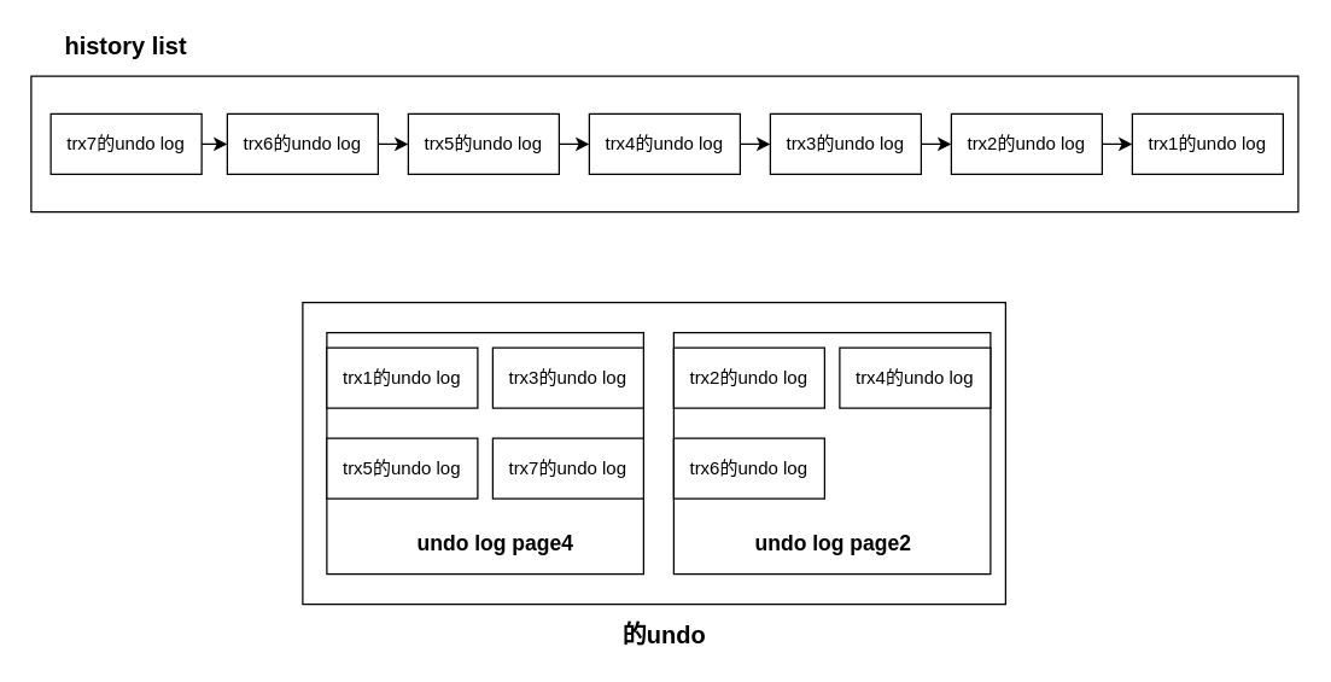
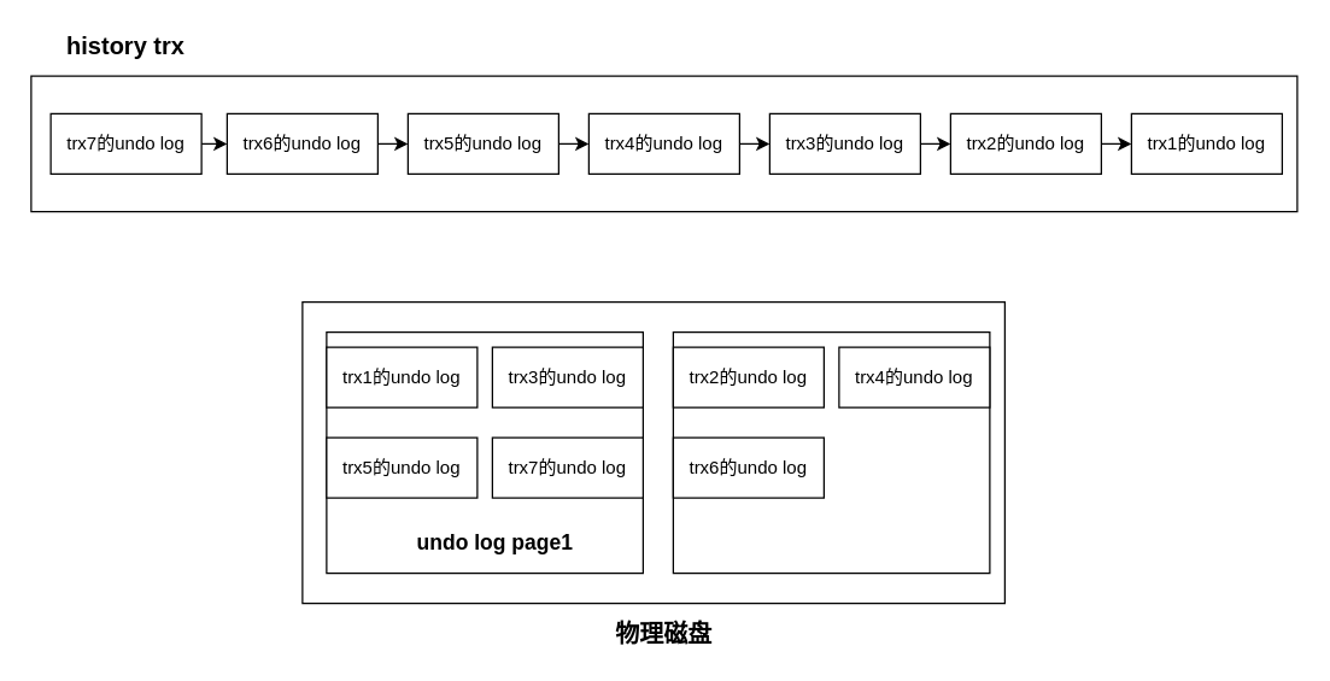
  <mxCell id="0" />
  <mxCell id="1" parent="0" />
  <mxCell id="2" value="" style="rounded=0;whiteSpace=wrap;html=1;" vertex="1" parent="1"><mxGeometry x="200" y="200" width="466" height="200" as="geometry" /></mxCell>
- <mxCell id="3" value="&lt;b&gt;&lt;font style=&quot;font-size: 16px&quot;&gt;的undo&lt;/font&gt;&lt;/b&gt;" style="text;html=1;strokeColor=none;fillColor=none;align=center;verticalAlign=middle;whiteSpace=wrap;rounded=0;" vertex="1" parent="1"><mxGeometry x="397" y="410" width="86" height="20" as="geometry" /></mxCell>
+ <mxCell id="3" value="&lt;b&gt;&lt;font style=&quot;font-size: 16px&quot;&gt;物理磁盘&lt;/font&gt;&lt;/b&gt;" style="text;html=1;strokeColor=none;fillColor=none;align=center;verticalAlign=middle;whiteSpace=wrap;rounded=0;" vertex="1" parent="1"><mxGeometry x="397" y="410" width="86" height="20" as="geometry" /></mxCell>
  <mxCell id="4" value="" style="rounded=0;whiteSpace=wrap;html=1;" vertex="1" parent="1"><mxGeometry x="216" y="220" width="210" height="160" as="geometry" /></mxCell>
  <mxCell id="5" value="" style="rounded=0;whiteSpace=wrap;html=1;" vertex="1" parent="1"><mxGeometry x="446" y="220" width="210" height="160" as="geometry" /></mxCell>
  <mxCell id="6" value="trx1的undo log" style="rounded=0;whiteSpace=wrap;html=1;" vertex="1" parent="1"><mxGeometry x="216" y="230" width="100" height="40" as="geometry" /></mxCell>
  <mxCell id="7" value="trx3的undo log" style="rounded=0;whiteSpace=wrap;html=1;" vertex="1" parent="1"><mxGeometry x="326" y="230" width="100" height="40" as="geometry" /></mxCell>
  <mxCell id="8" value="trx5的undo log" style="rounded=0;whiteSpace=wrap;html=1;" vertex="1" parent="1"><mxGeometry x="216" y="290" width="100" height="40" as="geometry" /></mxCell>
  <mxCell id="9" value="trx7的undo log" style="rounded=0;whiteSpace=wrap;html=1;" vertex="1" parent="1"><mxGeometry x="326" y="290" width="100" height="40" as="geometry" /></mxCell>
- <mxCell id="10" value="&lt;b&gt;&lt;font style=&quot;font-size: 14px&quot;&gt;undo log page4&lt;/font&gt;&lt;/b&gt;" style="text;html=1;strokeColor=none;fillColor=none;align=center;verticalAlign=middle;whiteSpace=wrap;rounded=0;" vertex="1" parent="1"><mxGeometry x="259" y="350" width="138" height="20" as="geometry" /></mxCell>
- <mxCell id="11" value="&lt;b&gt;&lt;font style=&quot;font-size: 14px&quot;&gt;undo log page2&lt;/font&gt;&lt;/b&gt;" style="text;html=1;strokeColor=none;fillColor=none;align=center;verticalAlign=middle;whiteSpace=wrap;rounded=0;" vertex="1" parent="1"><mxGeometry x="483" y="350" width="138" height="20" as="geometry" /></mxCell>
+ <mxCell id="10" value="&lt;b&gt;&lt;font style=&quot;font-size: 14px&quot;&gt;undo log page1&lt;/font&gt;&lt;/b&gt;" style="text;html=1;strokeColor=none;fillColor=none;align=center;verticalAlign=middle;whiteSpace=wrap;rounded=0;" vertex="1" parent="1"><mxGeometry x="259" y="350" width="138" height="20" as="geometry" /></mxCell>
  <mxCell id="12" value="trx2的undo log" style="rounded=0;whiteSpace=wrap;html=1;" vertex="1" parent="1"><mxGeometry x="446" y="230" width="100" height="40" as="geometry" /></mxCell>
  <mxCell id="13" value="trx4的undo log" style="rounded=0;whiteSpace=wrap;html=1;" vertex="1" parent="1"><mxGeometry x="556" y="230" width="100" height="40" as="geometry" /></mxCell>
  <mxCell id="14" value="trx6的undo log" style="rounded=0;whiteSpace=wrap;html=1;" vertex="1" parent="1"><mxGeometry x="446" y="290" width="100" height="40" as="geometry" /></mxCell>
  <mxCell id="15" value="" style="rounded=0;whiteSpace=wrap;html=1;" vertex="1" parent="1"><mxGeometry x="20" y="50" width="840" height="90" as="geometry" /></mxCell>
- <mxCell id="16" value="&lt;b&gt;&lt;font style=&quot;font-size: 16px&quot;&gt;history list&lt;/font&gt;&lt;/b&gt;" style="text;html=1;strokeColor=none;fillColor=none;align=center;verticalAlign=middle;whiteSpace=wrap;rounded=0;" vertex="1" parent="1"><mxGeometry x="40" y="20" width="86" height="20" as="geometry" /></mxCell>
+ <mxCell id="16" value="&lt;b&gt;&lt;font style=&quot;font-size: 16px&quot;&gt;history trx&lt;/font&gt;&lt;/b&gt;" style="text;html=1;strokeColor=none;fillColor=none;align=center;verticalAlign=middle;whiteSpace=wrap;rounded=0;" vertex="1" parent="1"><mxGeometry x="40" y="20" width="86" height="20" as="geometry" /></mxCell>
  <mxCell id="17" style="edgeStyle=orthogonalEdgeStyle;rounded=0;orthogonalLoop=1;jettySize=auto;html=1;exitX=1;exitY=0.5;exitDx=0;exitDy=0;entryX=0;entryY=0.5;entryDx=0;entryDy=0;" edge="1" parent="1" source="18" target="20"><mxGeometry relative="1" as="geometry" /></mxCell>
  <mxCell id="18" value="trx7的undo log" style="rounded=0;whiteSpace=wrap;html=1;" vertex="1" parent="1"><mxGeometry x="33" y="75" width="100" height="40" as="geometry" /></mxCell>
  <mxCell id="19" style="edgeStyle=orthogonalEdgeStyle;rounded=0;orthogonalLoop=1;jettySize=auto;html=1;exitX=1;exitY=0.5;exitDx=0;exitDy=0;entryX=0;entryY=0.5;entryDx=0;entryDy=0;" edge="1" parent="1" source="20" target="22"><mxGeometry relative="1" as="geometry" /></mxCell>
  <mxCell id="20" value="trx6的undo log" style="rounded=0;whiteSpace=wrap;html=1;" vertex="1" parent="1"><mxGeometry x="150" y="75" width="100" height="40" as="geometry" /></mxCell>
  <mxCell id="21" style="edgeStyle=orthogonalEdgeStyle;rounded=0;orthogonalLoop=1;jettySize=auto;html=1;exitX=1;exitY=0.5;exitDx=0;exitDy=0;entryX=0;entryY=0.5;entryDx=0;entryDy=0;" edge="1" parent="1" source="22" target="24"><mxGeometry relative="1" as="geometry" /></mxCell>
  <mxCell id="22" value="trx5的undo log" style="rounded=0;whiteSpace=wrap;html=1;" vertex="1" parent="1"><mxGeometry x="270" y="75" width="100" height="40" as="geometry" /></mxCell>
  <mxCell id="23" style="edgeStyle=orthogonalEdgeStyle;rounded=0;orthogonalLoop=1;jettySize=auto;html=1;exitX=1;exitY=0.5;exitDx=0;exitDy=0;entryX=0;entryY=0.5;entryDx=0;entryDy=0;" edge="1" parent="1" source="24" target="26"><mxGeometry relative="1" as="geometry" /></mxCell>
  <mxCell id="24" value="trx4的undo log" style="rounded=0;whiteSpace=wrap;html=1;" vertex="1" parent="1"><mxGeometry x="390" y="75" width="100" height="40" as="geometry" /></mxCell>
  <mxCell id="25" style="edgeStyle=orthogonalEdgeStyle;rounded=0;orthogonalLoop=1;jettySize=auto;html=1;exitX=1;exitY=0.5;exitDx=0;exitDy=0;entryX=0;entryY=0.5;entryDx=0;entryDy=0;" edge="1" parent="1" source="26" target="28"><mxGeometry relative="1" as="geometry" /></mxCell>
  <mxCell id="26" value="trx3的undo log" style="rounded=0;whiteSpace=wrap;html=1;" vertex="1" parent="1"><mxGeometry x="510" y="75" width="100" height="40" as="geometry" /></mxCell>
  <mxCell id="27" style="edgeStyle=orthogonalEdgeStyle;rounded=0;orthogonalLoop=1;jettySize=auto;html=1;exitX=1;exitY=0.5;exitDx=0;exitDy=0;entryX=0;entryY=0.5;entryDx=0;entryDy=0;" edge="1" parent="1" source="28" target="29"><mxGeometry relative="1" as="geometry" /></mxCell>
  <mxCell id="28" value="trx2的undo log" style="rounded=0;whiteSpace=wrap;html=1;" vertex="1" parent="1"><mxGeometry x="630" y="75" width="100" height="40" as="geometry" /></mxCell>
  <mxCell id="29" value="trx1的undo log" style="rounded=0;whiteSpace=wrap;html=1;" vertex="1" parent="1"><mxGeometry x="750" y="75" width="100" height="40" as="geometry" /></mxCell>
